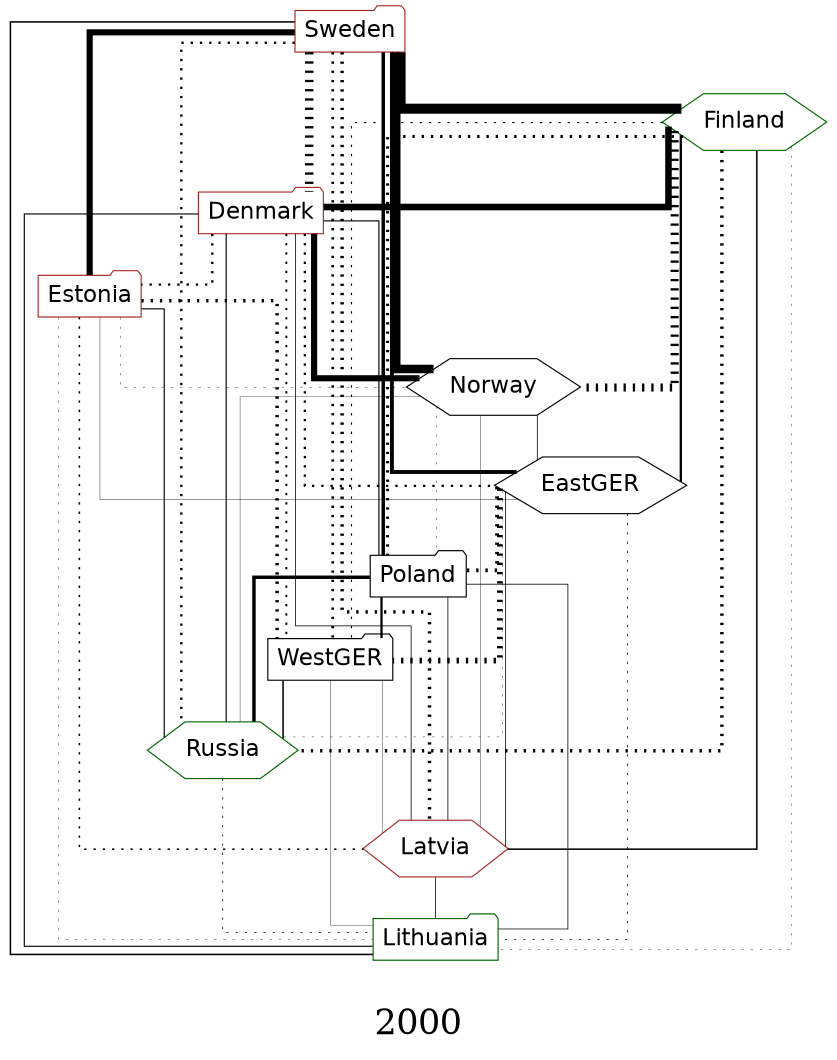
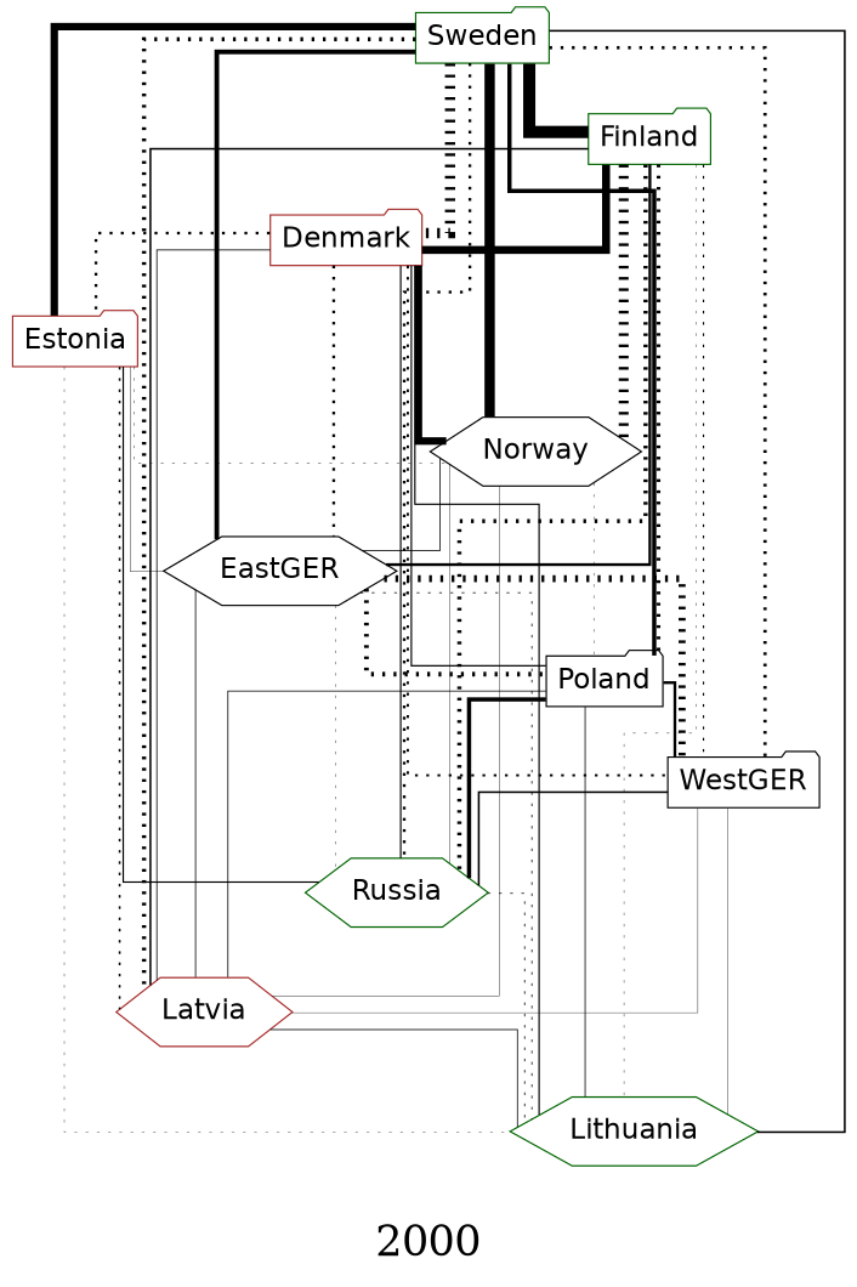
  graph {
    fontsize=30
    label="\n2000\n"
    labelloc=b
    splines=ortho
    node [color=darkgreen fontname=Helvetica fontsize=20 shape=folder]
    edge [dir=none penwidth=0.333 style=solid]
-   Finland [shape=hexagon]
+   Finland
    Russia [shape=hexagon]
    Norway [color=black shape=hexagon]
    Denmark [color=brown]
    EastGER [color=black shape=hexagon]
    WestGER [color=black]
    Poland [color=black]
    Latvia [color=brown shape=hexagon]
-   Lithuania
+   Lithuania [shape=hexagon]
    Estonia [color=brown]
-   Sweden [color=brown]
+   Sweden
    Finland -- Russia [penwidth=3 style=dotted]
    Finland -- Norway [penwidth=7 style=dotted]
    Finland -- Denmark [penwidth=5.667]
    Finland -- EastGER [penwidth=2]
    Finland -- WestGER [penwidth=1 style=dotted]
    Finland -- Poland [penwidth=2.667 style=dotted]
    Finland -- Latvia [penwidth=1.333]
    Finland -- Lithuania [style=dotted]
    Russia -- Latvia [penwidth=0]
    Russia -- Lithuania [penwidth=0.667 style=dotted]
    Norway -- Russia
    Norway -- EastGER [penwidth=0.667]
    Norway -- WestGER [penwidth=0]
    Norway -- Poland [style=dotted]
    Norway -- Latvia
    Denmark -- Russia [penwidth=1]
    Denmark -- Norway [penwidth=5.333]
    Denmark -- EastGER [penwidth=2 style=dotted]
    Denmark -- WestGER [penwidth=1.667 style=dotted]
    Denmark -- Poland [penwidth=1]
    Denmark -- Latvia [penwidth=0.667]
    Denmark -- Lithuania [penwidth=1]
    Denmark -- Estonia [penwidth=2 style=dotted]
    EastGER -- Russia [style=dotted]
    EastGER -- WestGER [penwidth=5 style=dotted]
    EastGER -- Poland [penwidth=3.333 style=dotted]
    EastGER -- Latvia [penwidth=0.667]
    EastGER -- Lithuania [penwidth=0.667 style=dotted]
    WestGER -- Russia [penwidth=1.333]
    WestGER -- Latvia
    WestGER -- Lithuania
    Poland -- Russia [penwidth=3]
    Poland -- WestGER [penwidth=2]
    Poland -- Latvia [penwidth=0.667]
    Poland -- Lithuania [penwidth=0.667]
    Latvia -- Lithuania [penwidth=0.667]
    Estonia -- Russia [penwidth=1]
    Estonia -- Norway [style=dotted]
    Estonia -- EastGER
-   Estonia -- WestGER [penwidth=3 style=dotted]
    Estonia -- Poland [penwidth=0 style=dotted]
    Estonia -- Latvia [penwidth=1.333 style=dotted]
    Estonia -- Lithuania [style=dotted]
    Sweden -- Finland [penwidth=8.667]
    Sweden -- Russia [penwidth=2 style=dotted]
    Sweden -- Norway [penwidth=7.333]
    Sweden -- Denmark [penwidth=7.333 style=dotted]
    Sweden -- EastGER [penwidth=3.333]
    Sweden -- WestGER [penwidth=2.333 style=dotted]
    Sweden -- Poland [penwidth=3]
    Sweden -- Latvia [penwidth=3 style=dotted]
    Sweden -- Lithuania [penwidth=1.333]
    Sweden -- Estonia [penwidth=5.333]
  }
